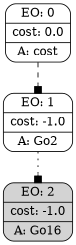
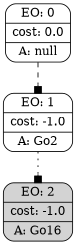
  digraph {
    node [fillcolor=white shape=Mrecord style=filled]
    edge [arrowhead=box]
-   n1 [label="{EO: 0|cost: 0.0|A: cost}"]
+   n1 [label="{EO: 0|cost: 0.0|A: null}"]
    n2 [label="{EO: 1|cost: -1.0|A: Go2}"]
    n3 [fillcolor=lightgrey label="{EO: 2|cost: -1.0|A: Go16}"]
    n1 -> n2 [style=dashed]
    n2 -> n3 [style=dotted]
  }
